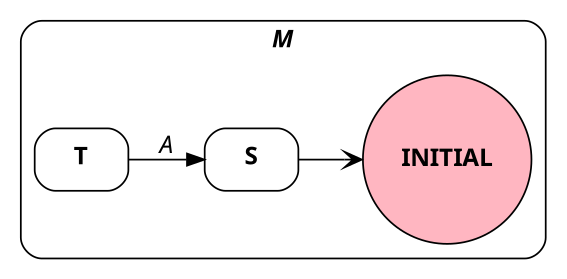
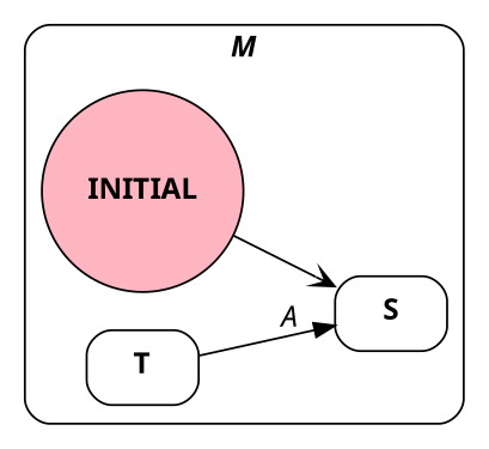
  digraph {
    rankdir=LR
    node [fontname="Sans Bold" shape=record style=rounded]
    edge [fontname=Sans]
    INITIAL [fillcolor=lightpink shape=circle style=filled width=0.2]
    n2 [label=<<B>S</B>>]
    n3 [label=<<B>T</B>>]
    subgraph cluster_1 {
      fontname="Sans Bold Italic"
      label=<M<BR ALIGN="LEFT"/>>
      shape=record
      style=rounded
      INITIAL
      n2
      n3
    }
-   n2 -> INITIAL [arrowhead=vee]
+   INITIAL -> n2 [arrowhead=vee]
    n3 -> n2 [arrowhead=normal label=<<FONT FACE="Sans Italic">A</FONT>>]
  }
